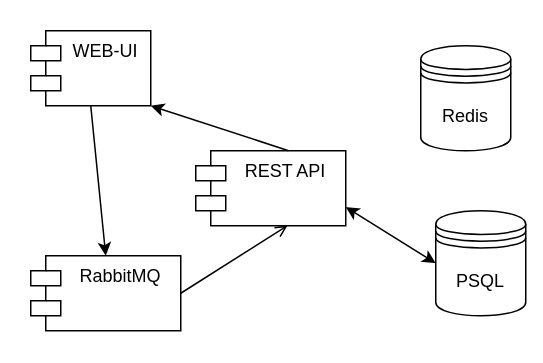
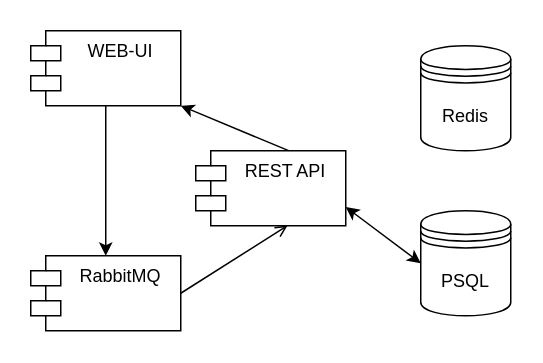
  <mxCell id="0" />
  <mxCell id="1" parent="0" />
  <mxCell id="2" value="Redis" style="shape=datastore;whiteSpace=wrap;html=1;" vertex="1" parent="1"><mxGeometry x="280" y="30" width="60" height="70" as="geometry" /></mxCell>
- <mxCell id="3" value="PSQL" style="shape=datastore;whiteSpace=wrap;html=1;" vertex="1" parent="1"><mxGeometry x="290" y="140" width="60" height="70" as="geometry" /></mxCell>
+ <mxCell id="3" value="PSQL" style="shape=datastore;whiteSpace=wrap;html=1;" vertex="1" parent="1"><mxGeometry x="280" y="140" width="60" height="70" as="geometry" /></mxCell>
  <mxCell id="4" value="REST API" style="shape=module;align=left;spacingLeft=20;align=center;verticalAlign=top;whiteSpace=wrap;html=1;" vertex="1" parent="1"><mxGeometry x="130" y="100" width="100" height="50" as="geometry" /></mxCell>
  <mxCell id="5" value="" style="endArrow=classic;startArrow=classic;html=1;rounded=0;exitX=1;exitY=0.75;exitDx=0;exitDy=0;entryX=0;entryY=0.5;entryDx=0;entryDy=0;" edge="1" parent="1" source="4" target="3"><mxGeometry width="50" height="50" relative="1" as="geometry"><mxPoint x="218" y="110" as="sourcePoint" /><mxPoint x="268" y="60" as="targetPoint" /></mxGeometry></mxCell>
  <mxCell id="6" value="RabbitMQ" style="shape=module;align=left;spacingLeft=20;align=center;verticalAlign=top;whiteSpace=wrap;html=1;" vertex="1" parent="1"><mxGeometry x="20" y="170" width="100" height="50" as="geometry" /></mxCell>
  <mxCell id="7" value="" style="endArrow=open;html=1;rounded=0;exitX=1;exitY=0.5;exitDx=0;exitDy=0;entryX=0.612;entryY=0.998;entryDx=0;entryDy=0;entryPerimeter=0;" edge="1" parent="1" source="6" target="4"><mxGeometry width="50" height="50" relative="1" as="geometry"><mxPoint x="110" y="90" as="sourcePoint" /><mxPoint x="160" y="40" as="targetPoint" /></mxGeometry></mxCell>
- <mxCell id="8" value="WEB-UI" style="shape=module;align=left;spacingLeft=20;align=center;verticalAlign=top;whiteSpace=wrap;html=1;" vertex="1" parent="1"><mxGeometry x="20" y="20" width="80" height="50" as="geometry" /></mxCell>
+ <mxCell id="8" value="WEB-UI" style="shape=module;align=left;spacingLeft=20;align=center;verticalAlign=top;whiteSpace=wrap;html=1;" vertex="1" parent="1"><mxGeometry x="20" y="20" width="100" height="50" as="geometry" /></mxCell>
  <mxCell id="9" value="" style="endArrow=classic;html=1;rounded=0;exitX=0.5;exitY=1;exitDx=0;exitDy=0;entryX=0.5;entryY=0;entryDx=0;entryDy=0;" edge="1" parent="1" source="8" target="6"><mxGeometry width="50" height="50" relative="1" as="geometry"><mxPoint x="270" y="-140" as="sourcePoint" /><mxPoint x="320" y="-190" as="targetPoint" /></mxGeometry></mxCell>
  <mxCell id="10" value="" style="endArrow=classic;html=1;rounded=0;exitX=0.619;exitY=-0.001;exitDx=0;exitDy=0;exitPerimeter=0;entryX=1;entryY=1;entryDx=0;entryDy=0;" edge="1" parent="1" source="4" target="8"><mxGeometry width="50" height="50" relative="1" as="geometry"><mxPoint x="270" y="-140" as="sourcePoint" /><mxPoint x="320" y="-190" as="targetPoint" /></mxGeometry></mxCell>
